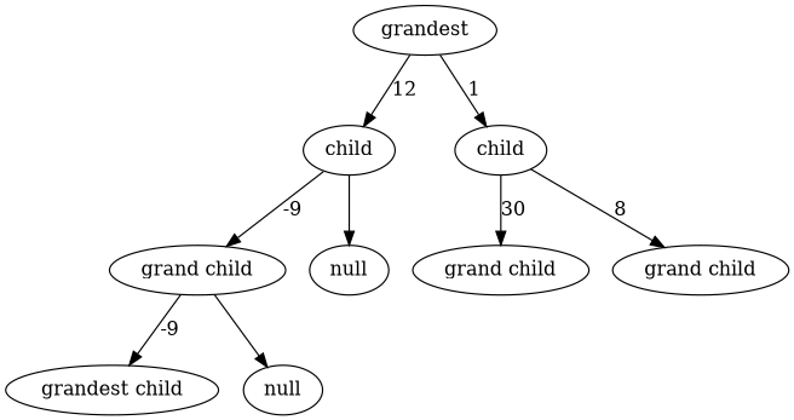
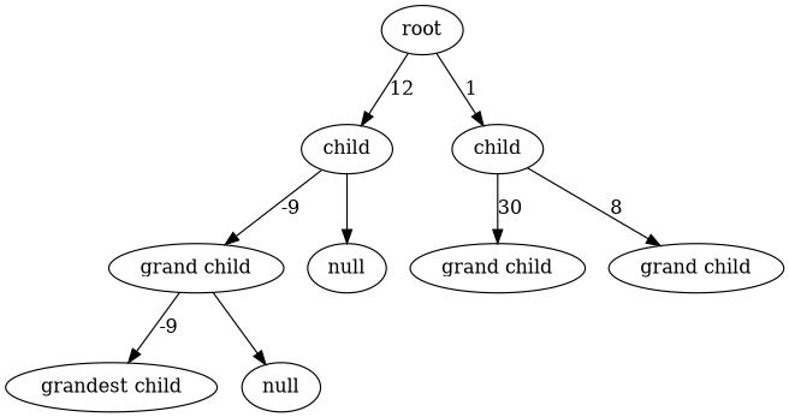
  digraph {
-   n1 [label=grandest]
+   n1 [label=root]
    n2 [label=child]
    n3 [label=child]
    n4 [label="grand child"]
    n5 [label=null]
    n6 [label="grand child"]
    n7 [label="grand child"]
    n8 [label="grandest child"]
    n9 [label=null]
    n1 -> n2 [label=12]
    n1 -> n3 [label=1]
    n2 -> n4 [label=-9]
    n2 -> n5
    n3 -> n6 [label=30]
    n3 -> n7 [label=8]
    n4 -> n8 [label=-9]
    n4 -> n9
  }
